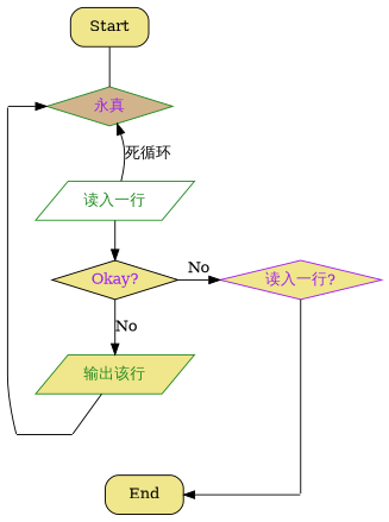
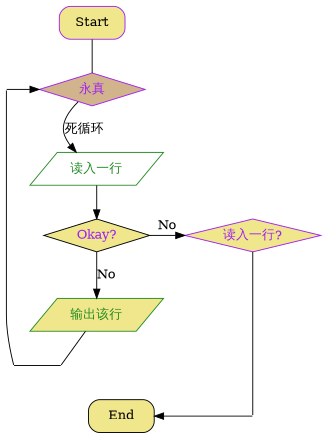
  digraph {
    node [shape=point style=invis]
    loop_return [height=0 width=0]
-   n2 [color=forestgreen fillcolor=tan fontcolor=purple height=0.5 label="永真" shape=diamond style=filled width=1.618]
+   n2 [color=purple fillcolor=tan fontcolor=purple height=0.5 label="永真" shape=diamond style=filled width=1.618]
    n3 [color=black fillcolor=khaki fontcolor=purple height=0.5 label="Okay?" shape=diamond style=filled width=1.618]
    n4 [color=purple fillcolor=khaki fontcolor=purple height=0.5 label="读入一行?" shape=diamond style=filled width=1.618]
    loop_end [height=0 width=0]
    return_loop [height=0 width=0]
    end [height=0 width=0]
    End [fillcolor=khaki height=0.5 shape=box style="rounded,filled" width=1]
    n9 [color=forestgreen fillcolor=white fontcolor=forestgreen height=0.5 label="读入一行" shape=parallelogram style=filled width=1.618]
    n10 [color=forestgreen fillcolor=khaki fontcolor=forestgreen height=0.5 label="输出该行" shape=parallelogram style=filled width=1.618]
    break_to_end [height=0 width=0]
-   Start [fillcolor=khaki height=0.5 shape=box style="rounded,filled" width=1]
+   Start [fillcolor=khaki height=0.5 shape=box style="rounded,filled" width=1 color=purple]
    subgraph sub_1 {
      rank=same
      loop_return
      n2
    }
    subgraph sub_2 {
      rank=same
      n3
      n4
    }
    subgraph sub_3 {
      rank=same
      loop_end
      return_loop
    }
    subgraph sub_4 {
      rank=same
      end
      End
    }
    loop_return -> n2
    loop_return -> return_loop [arrowtail=none dir=back]
-   n9 -> n2 [label="死循环"]
+   n2 -> n9 [label="死循环"]
    n3 -> n4 [label=No]
    n3 -> n10 [label=No]
    n4 -> end [arrowhead=none minlen=3]
    return_loop -> loop_end [arrowtail=none dir=back]
    End -> end [dir=back minlen=3]
    n9 -> n3
    n10 -> loop_end [arrowhead=none]
    Start -> n2 [arrowhead=none]
  }
